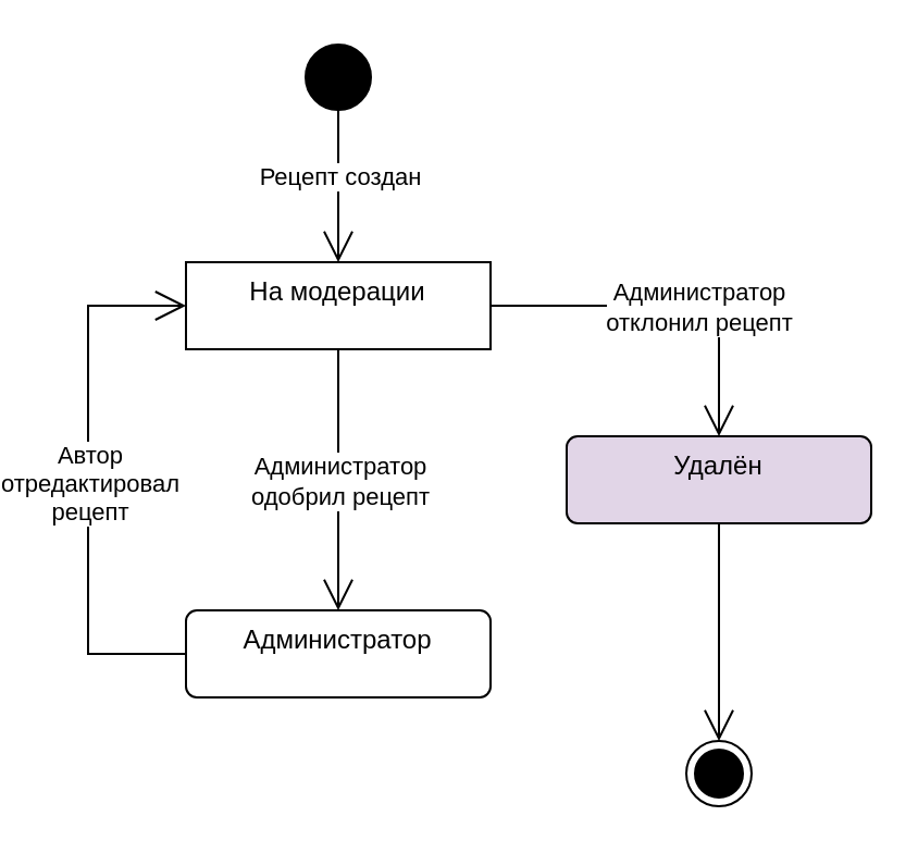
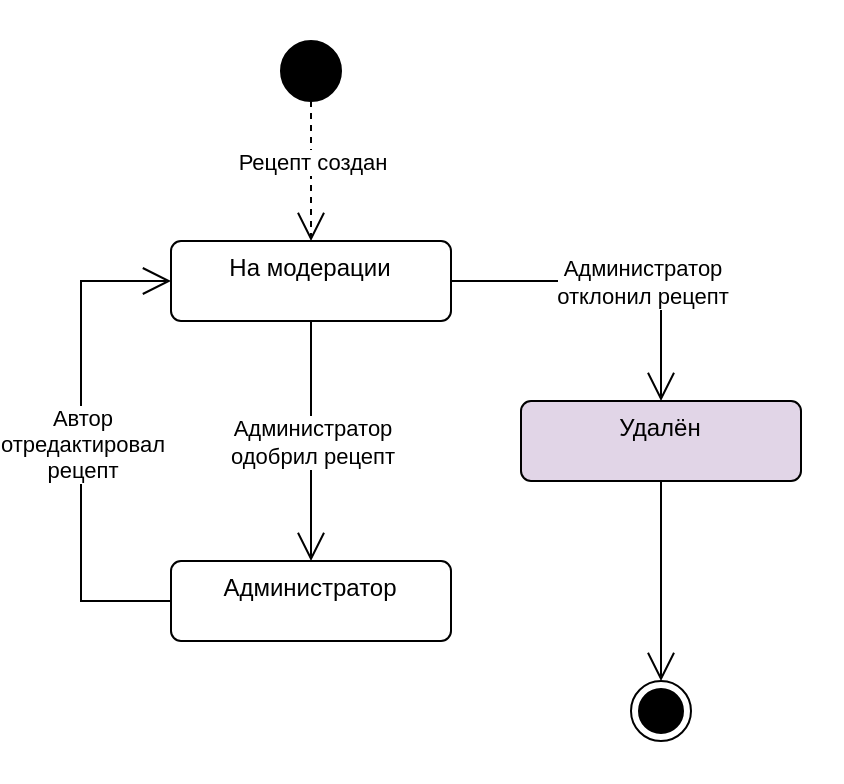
  <mxCell id="0" />
  <mxCell id="1" parent="0" />
  <mxCell id="2" value="Y" style="ellipse;fillColor=strokeColor;html=1;" vertex="1" parent="1"><mxGeometry x="120" y="20" width="30" height="30" as="geometry" /></mxCell>
- <mxCell id="3" value="" style="endArrow=open;endFill=1;endSize=12;html=1;rounded=0;entryX=0.5;entryY=0;entryDx=0;entryDy=0;" edge="1" parent="1" source="2" target="5"><mxGeometry width="160" relative="1" as="geometry"><mxPoint x="270" y="70" as="sourcePoint" /><mxPoint x="430" y="70" as="targetPoint" /></mxGeometry></mxCell>
+ <mxCell id="3" value="" style="endArrow=open;endFill=1;endSize=12;html=1;rounded=0;entryX=0.5;entryY=0;entryDx=0;entryDy=0;dashed=1;" edge="1" parent="1" source="2" target="5"><mxGeometry width="160" relative="1" as="geometry"><mxPoint x="270" y="70" as="sourcePoint" /><mxPoint x="430" y="70" as="targetPoint" /></mxGeometry></mxCell>
  <mxCell id="4" value="&lt;div&gt;Рецепт создан&lt;/div&gt;" style="edgeLabel;html=1;align=center;verticalAlign=middle;resizable=0;points=[];" vertex="1" connectable="0" parent="3"><mxGeometry x="-0.005" relative="1" as="geometry"><mxPoint y="-5" as="offset" /></mxGeometry></mxCell>
- <mxCell id="5" value="На модерации" style="html=1;align=center;verticalAlign=top;absoluteArcSize=1;arcSize=10;dashed=0;whiteSpace=wrap;rounded=0;" vertex="1" parent="1"><mxGeometry x="65" y="120" width="140" height="40" as="geometry" /></mxCell>
+ <mxCell id="5" value="На модерации" style="html=1;align=center;verticalAlign=top;rounded=1;absoluteArcSize=1;arcSize=10;dashed=0;whiteSpace=wrap;" vertex="1" parent="1"><mxGeometry x="65" y="120" width="140" height="40" as="geometry" /></mxCell>
  <mxCell id="6" value="Администратор" style="html=1;align=center;verticalAlign=top;rounded=1;absoluteArcSize=1;arcSize=10;dashed=0;whiteSpace=wrap;" vertex="1" parent="1"><mxGeometry x="65" y="280" width="140" height="40" as="geometry" /></mxCell>
  <mxCell id="7" value="" style="endArrow=open;endFill=1;endSize=12;html=1;rounded=0;entryX=0.5;entryY=0;entryDx=0;entryDy=0;exitX=0.5;exitY=1;exitDx=0;exitDy=0;" edge="1" parent="1" source="5" target="6"><mxGeometry width="160" relative="1" as="geometry"><mxPoint x="300" y="150" as="sourcePoint" /><mxPoint x="300" y="220" as="targetPoint" /></mxGeometry></mxCell>
  <mxCell id="8" value="&lt;div&gt;Администратор&lt;/div&gt;одобрил рецепт" style="edgeLabel;html=1;align=center;verticalAlign=middle;resizable=0;points=[];" vertex="1" connectable="0" parent="7"><mxGeometry x="-0.005" relative="1" as="geometry"><mxPoint as="offset" /></mxGeometry></mxCell>
  <mxCell id="9" value="" style="ellipse;html=1;shape=endState;fillColor=strokeColor;" vertex="1" parent="1"><mxGeometry x="295" y="340" width="30" height="30" as="geometry" /></mxCell>
  <mxCell id="10" value="" style="endArrow=open;endFill=1;endSize=12;html=1;rounded=0;entryX=0.5;entryY=0;entryDx=0;entryDy=0;exitX=0.5;exitY=1;exitDx=0;exitDy=0;" edge="1" parent="1" source="11" target="9"><mxGeometry width="160" relative="1" as="geometry"><mxPoint x="145" y="170" as="sourcePoint" /><mxPoint x="145" y="290" as="targetPoint" /></mxGeometry></mxCell>
  <mxCell id="11" value="&lt;div&gt;Удалён&lt;/div&gt;" style="html=1;align=center;verticalAlign=top;rounded=1;absoluteArcSize=1;arcSize=10;dashed=0;whiteSpace=wrap;fillColor=#e1d5e7;" vertex="1" parent="1"><mxGeometry x="240" y="200" width="140" height="40" as="geometry" /></mxCell>
  <mxCell id="12" value="" style="endArrow=open;endFill=1;endSize=12;html=1;rounded=0;entryX=0.5;entryY=0;entryDx=0;entryDy=0;exitX=1;exitY=0.5;exitDx=0;exitDy=0;" edge="1" parent="1" source="5" target="11"><mxGeometry width="160" relative="1" as="geometry"><mxPoint x="145" y="170" as="sourcePoint" /><mxPoint x="145" y="290" as="targetPoint" /><Array as="points"><mxPoint x="310" y="140" /></Array></mxGeometry></mxCell>
  <mxCell id="13" value="&lt;div&gt;Администратор&lt;/div&gt;&lt;div&gt;отклонил рецепт&lt;/div&gt;" style="edgeLabel;html=1;align=center;verticalAlign=middle;resizable=0;points=[];" vertex="1" connectable="0" parent="12"><mxGeometry x="-0.005" relative="1" as="geometry"><mxPoint x="13" as="offset" /></mxGeometry></mxCell>
  <mxCell id="14" value="" style="endArrow=open;endFill=1;endSize=12;html=1;rounded=0;entryX=0;entryY=0.5;entryDx=0;entryDy=0;exitX=0;exitY=0.5;exitDx=0;exitDy=0;" edge="1" parent="1" source="6" target="5"><mxGeometry width="160" relative="1" as="geometry"><mxPoint x="-60" y="325" as="sourcePoint" /><mxPoint x="-60" y="445" as="targetPoint" /><Array as="points"><mxPoint x="20" y="300" /><mxPoint x="20" y="140" /></Array></mxGeometry></mxCell>
  <mxCell id="15" value="&lt;div&gt;Автор&lt;/div&gt;&lt;div&gt;отредактировал&lt;/div&gt;&lt;div&gt;рецепт&lt;/div&gt;" style="edgeLabel;html=1;align=center;verticalAlign=middle;resizable=0;points=[];" vertex="1" connectable="0" parent="14"><mxGeometry x="-0.005" relative="1" as="geometry"><mxPoint as="offset" /></mxGeometry></mxCell>
